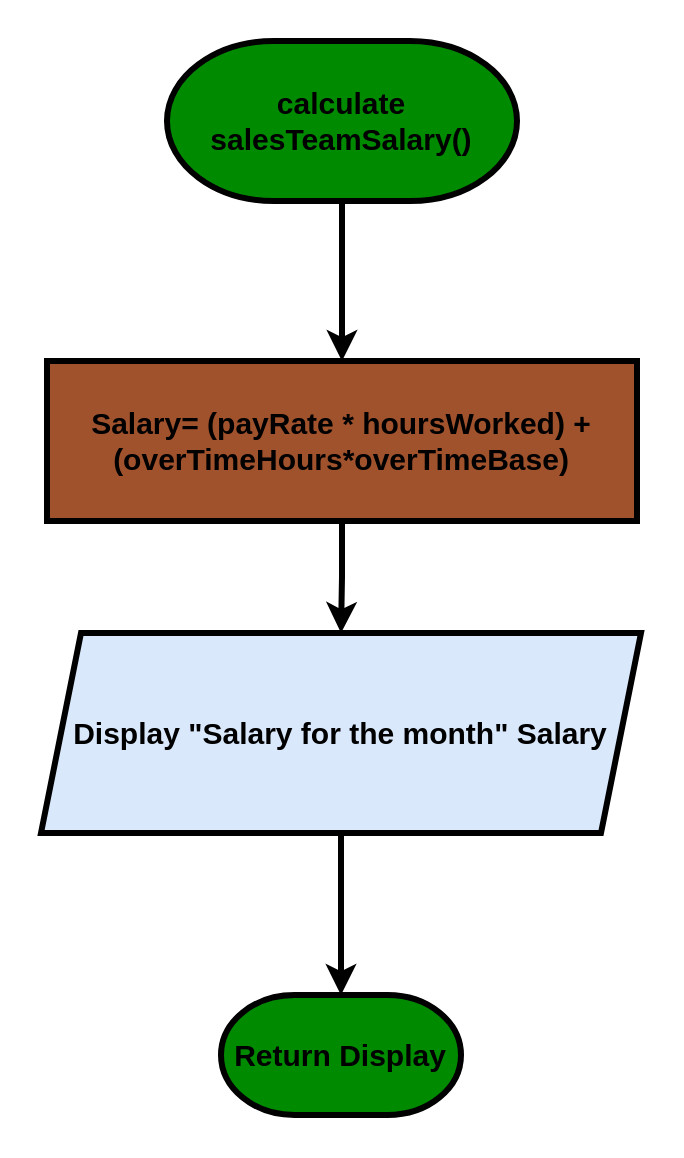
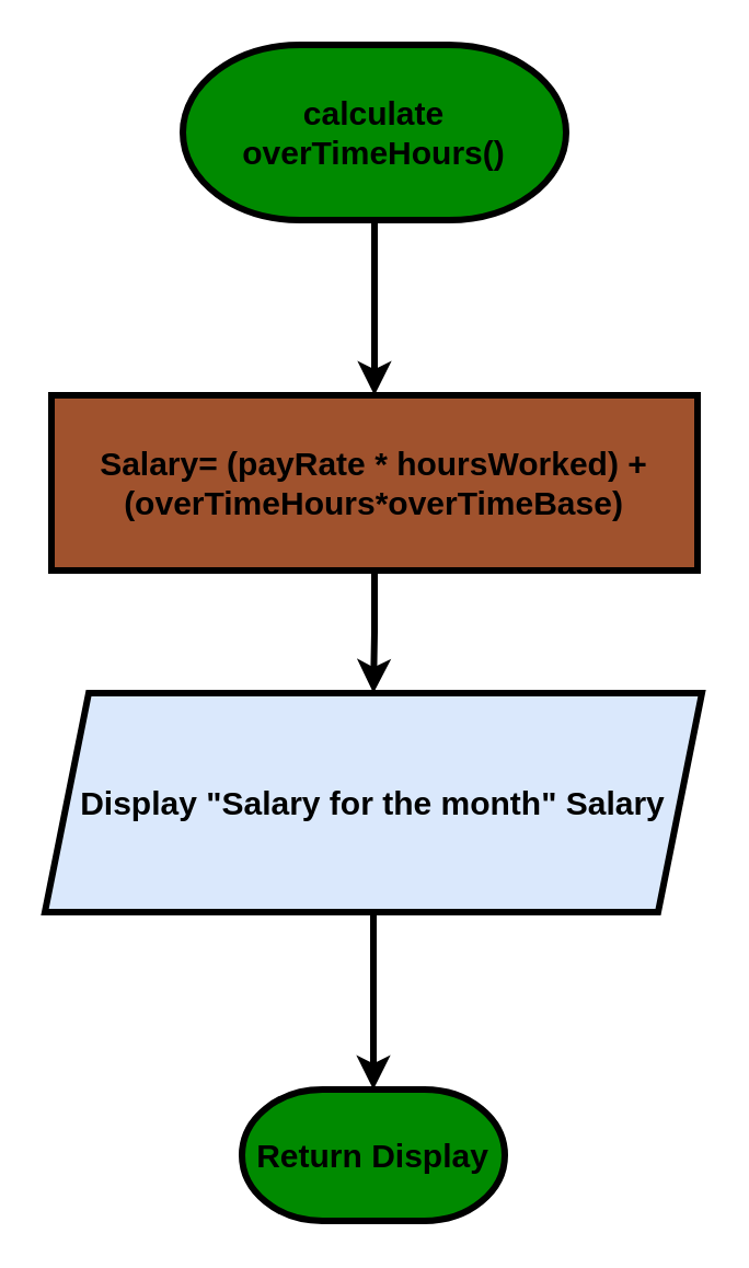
  <mxCell id="0" />
  <mxCell id="1" parent="0" />
  <mxCell id="2" style="edgeStyle=orthogonalEdgeStyle;rounded=0;orthogonalLoop=1;jettySize=auto;html=1;entryX=0.5;entryY=0;entryDx=0;entryDy=0;fontSize=15;fontStyle=1;strokeWidth=3;" edge="1" parent="1" source="3" target="5"><mxGeometry relative="1" as="geometry" /></mxCell>
- <mxCell id="3" value="&lt;font style=&quot;font-size: 15px;&quot;&gt;&lt;span style=&quot;font-size: 15px;&quot;&gt;calculate salesTeamSalary()&lt;/span&gt;&lt;/font&gt;" style="strokeWidth=3;html=1;shape=mxgraph.flowchart.terminator;whiteSpace=wrap;fillColor=#008a00;fontSize=15;fontStyle=1;" vertex="1" parent="1"><mxGeometry x="83" y="20" width="175" height="80" as="geometry" /></mxCell>
+ <mxCell id="3" value="&lt;font style=&quot;font-size: 15px;&quot;&gt;&lt;span style=&quot;font-size: 15px;&quot;&gt;calculate overTimeHours()&lt;/span&gt;&lt;/font&gt;" style="strokeWidth=3;html=1;shape=mxgraph.flowchart.terminator;whiteSpace=wrap;fillColor=#008a00;fontSize=15;fontStyle=1;" vertex="1" parent="1"><mxGeometry x="83" y="20" width="175" height="80" as="geometry" /></mxCell>
  <mxCell id="4" style="edgeStyle=orthogonalEdgeStyle;rounded=0;orthogonalLoop=1;jettySize=auto;html=1;fontSize=15;fontStyle=1;strokeWidth=3;" edge="1" parent="1" source="5" target="7"><mxGeometry relative="1" as="geometry" /></mxCell>
  <mxCell id="5" value="&lt;font style=&quot;font-size: 15px;&quot;&gt;&lt;span style=&quot;font-size: 15px;&quot;&gt;Salary= (payRate * hoursWorked) + (overTimeHours*overTimeBase)&lt;/span&gt;&lt;/font&gt;" style="rounded=0;whiteSpace=wrap;html=1;fillColor=#a0522d;fontSize=15;fontStyle=1;strokeWidth=3;" vertex="1" parent="1"><mxGeometry x="23" y="180" width="295" height="80" as="geometry" /></mxCell>
  <mxCell id="6" style="edgeStyle=orthogonalEdgeStyle;rounded=0;orthogonalLoop=1;jettySize=auto;html=1;entryX=0.5;entryY=0;entryDx=0;entryDy=0;entryPerimeter=0;fontSize=15;fontStyle=1;strokeWidth=3;" edge="1" parent="1" source="7" target="8"><mxGeometry relative="1" as="geometry" /></mxCell>
  <mxCell id="7" value="&lt;font style=&quot;font-size: 15px;&quot;&gt;&lt;span style=&quot;font-size: 15px;&quot;&gt;Display &quot;Salary for the month&quot; Salary&lt;/span&gt;&lt;/font&gt;" style="shape=parallelogram;perimeter=parallelogramPerimeter;whiteSpace=wrap;html=1;fixedSize=1;fillColor=#dae8fc;fontSize=15;fontStyle=1;strokeWidth=3;" vertex="1" parent="1"><mxGeometry x="20" y="316" width="300" height="100" as="geometry" /></mxCell>
  <mxCell id="8" value="&lt;span style=&quot;font-size: 15px;&quot;&gt;&lt;font style=&quot;font-size: 15px;&quot;&gt;Return Display&lt;/font&gt;&lt;/span&gt;" style="strokeWidth=3;html=1;shape=mxgraph.flowchart.terminator;whiteSpace=wrap;fillColor=#008a00;fontSize=15;fontStyle=1;" vertex="1" parent="1"><mxGeometry x="110" y="497" width="120" height="60" as="geometry" /></mxCell>
